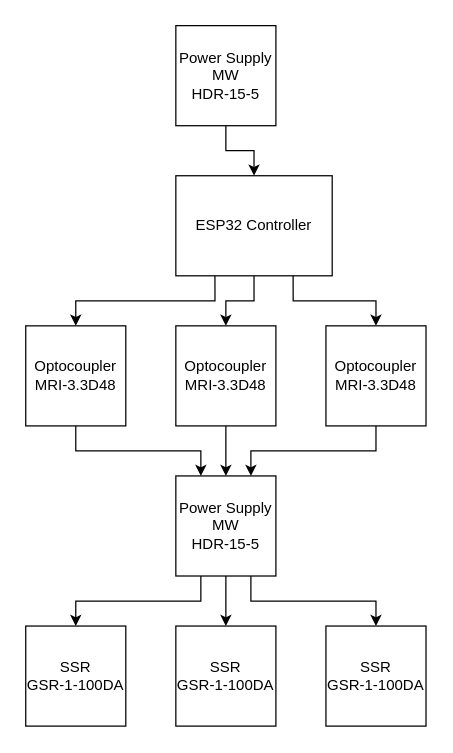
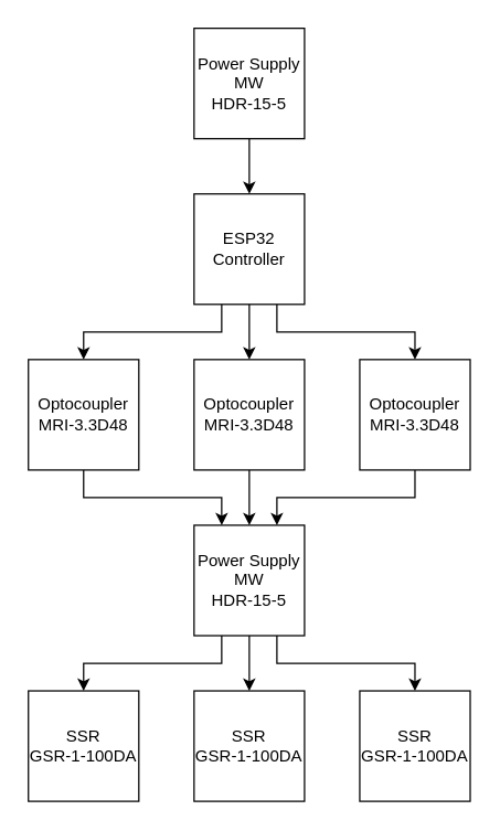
  <mxCell id="0" />
  <mxCell id="1" parent="0" />
  <mxCell id="2" value="" style="edgeStyle=orthogonalEdgeStyle;rounded=0;orthogonalLoop=1;jettySize=auto;html=1;" edge="1" parent="1" source="3" target="11"><mxGeometry relative="1" as="geometry" /></mxCell>
  <mxCell id="3" value="Power Supply&lt;br&gt;MW &lt;br&gt;HDR-15-5" style="whiteSpace=wrap;html=1;aspect=fixed;" vertex="1" parent="1"><mxGeometry x="140" y="20" width="80" height="80" as="geometry" /></mxCell>
  <mxCell id="4" value="" style="edgeStyle=orthogonalEdgeStyle;rounded=0;orthogonalLoop=1;jettySize=auto;html=1;" edge="1" parent="1" source="7" target="19"><mxGeometry relative="1" as="geometry" /></mxCell>
  <mxCell id="5" style="edgeStyle=orthogonalEdgeStyle;rounded=0;orthogonalLoop=1;jettySize=auto;html=1;exitX=0.25;exitY=1;exitDx=0;exitDy=0;entryX=0.5;entryY=0;entryDx=0;entryDy=0;" edge="1" parent="1" source="7" target="18"><mxGeometry relative="1" as="geometry" /></mxCell>
  <mxCell id="6" style="edgeStyle=orthogonalEdgeStyle;rounded=0;orthogonalLoop=1;jettySize=auto;html=1;exitX=0.75;exitY=1;exitDx=0;exitDy=0;" edge="1" parent="1" source="7" target="20"><mxGeometry relative="1" as="geometry" /></mxCell>
  <mxCell id="7" value="Power Supply&lt;br&gt;MW &lt;br&gt;HDR-15-5" style="whiteSpace=wrap;html=1;aspect=fixed;" vertex="1" parent="1"><mxGeometry x="140" y="380" width="80" height="80" as="geometry" /></mxCell>
  <mxCell id="8" value="" style="edgeStyle=orthogonalEdgeStyle;rounded=0;orthogonalLoop=1;jettySize=auto;html=1;" edge="1" parent="1" source="11" target="15"><mxGeometry relative="1" as="geometry" /></mxCell>
  <mxCell id="9" style="edgeStyle=orthogonalEdgeStyle;rounded=0;orthogonalLoop=1;jettySize=auto;html=1;exitX=0.75;exitY=1;exitDx=0;exitDy=0;entryX=0.5;entryY=0;entryDx=0;entryDy=0;" edge="1" parent="1" source="11" target="17"><mxGeometry relative="1" as="geometry" /></mxCell>
  <mxCell id="10" style="edgeStyle=orthogonalEdgeStyle;rounded=0;orthogonalLoop=1;jettySize=auto;html=1;exitX=0.25;exitY=1;exitDx=0;exitDy=0;entryX=0.5;entryY=0;entryDx=0;entryDy=0;" edge="1" parent="1" source="11" target="13"><mxGeometry relative="1" as="geometry" /></mxCell>
- <mxCell id="11" value="ESP32 Controller" style="whiteSpace=wrap;html=1;aspect=fixed;" vertex="1" parent="1"><mxGeometry x="140" y="140" width="125" height="80" as="geometry" /></mxCell>
+ <mxCell id="11" value="ESP32 Controller" style="whiteSpace=wrap;html=1;aspect=fixed;" vertex="1" parent="1"><mxGeometry x="140" y="140" width="80" height="80" as="geometry" /></mxCell>
  <mxCell id="12" style="edgeStyle=orthogonalEdgeStyle;rounded=0;orthogonalLoop=1;jettySize=auto;html=1;exitX=0.5;exitY=1;exitDx=0;exitDy=0;entryX=0.25;entryY=0;entryDx=0;entryDy=0;" edge="1" parent="1" source="13" target="7"><mxGeometry relative="1" as="geometry" /></mxCell>
  <mxCell id="13" value="Optocoupler&lt;br&gt;MRI-3.3D48" style="whiteSpace=wrap;html=1;aspect=fixed;" vertex="1" parent="1"><mxGeometry x="20" y="260" width="80" height="80" as="geometry" /></mxCell>
  <mxCell id="14" value="" style="edgeStyle=orthogonalEdgeStyle;rounded=0;orthogonalLoop=1;jettySize=auto;html=1;" edge="1" parent="1" source="15" target="7"><mxGeometry relative="1" as="geometry" /></mxCell>
  <mxCell id="15" value="Optocoupler&lt;br&gt;MRI-3.3D48" style="whiteSpace=wrap;html=1;aspect=fixed;" vertex="1" parent="1"><mxGeometry x="140" y="260" width="80" height="80" as="geometry" /></mxCell>
  <mxCell id="16" style="edgeStyle=orthogonalEdgeStyle;rounded=0;orthogonalLoop=1;jettySize=auto;html=1;exitX=0.5;exitY=1;exitDx=0;exitDy=0;entryX=0.75;entryY=0;entryDx=0;entryDy=0;" edge="1" parent="1" source="17" target="7"><mxGeometry relative="1" as="geometry" /></mxCell>
  <mxCell id="17" value="Optocoupler&lt;br&gt;MRI-3.3D48" style="whiteSpace=wrap;html=1;aspect=fixed;" vertex="1" parent="1"><mxGeometry x="260" y="260" width="80" height="80" as="geometry" /></mxCell>
  <mxCell id="18" value="SSR&lt;br&gt;GSR-1-100DA" style="whiteSpace=wrap;html=1;aspect=fixed;" vertex="1" parent="1"><mxGeometry x="20" y="500" width="80" height="80" as="geometry" /></mxCell>
  <mxCell id="19" value="SSR&lt;br&gt;GSR-1-100DA" style="whiteSpace=wrap;html=1;aspect=fixed;" vertex="1" parent="1"><mxGeometry x="140" y="500" width="80" height="80" as="geometry" /></mxCell>
  <mxCell id="20" value="SSR&lt;br&gt;GSR-1-100DA" style="whiteSpace=wrap;html=1;aspect=fixed;" vertex="1" parent="1"><mxGeometry x="260" y="500" width="80" height="80" as="geometry" /></mxCell>
